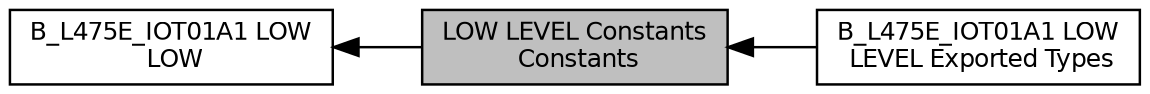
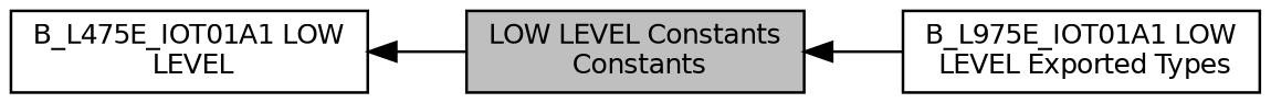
  digraph {
    rankdir=LR
    node [color=black fillcolor=white fontname=Helvetica fontsize=10 shape=box style=filled]
    edge [dir=back fontname=Helvetica fontsize=10 labelfontname=Helvetica labelfontsize=10 shape=plaintext style=solid]
-   n1 [height=0.2 label="B_L475E_IOT01A1 LOW\l LOW" width=0.4]
+   n1 [height=0.2 label="B_L475E_IOT01A1 LOW\l LEVEL" width=0.4]
    n2 [fillcolor=grey75 fontcolor=black height=0.2 label="LOW LEVEL Constants\l Constants" width=0.4]
-   n3 [height=0.2 label="B_L475E_IOT01A1 LOW\l LEVEL Exported Types" width=0.4]
+   n3 [height=0.2 label="B_L975E_IOT01A1 LOW\l LEVEL Exported Types" width=0.4]
    n1 -> n2
    n2 -> n3
  }
